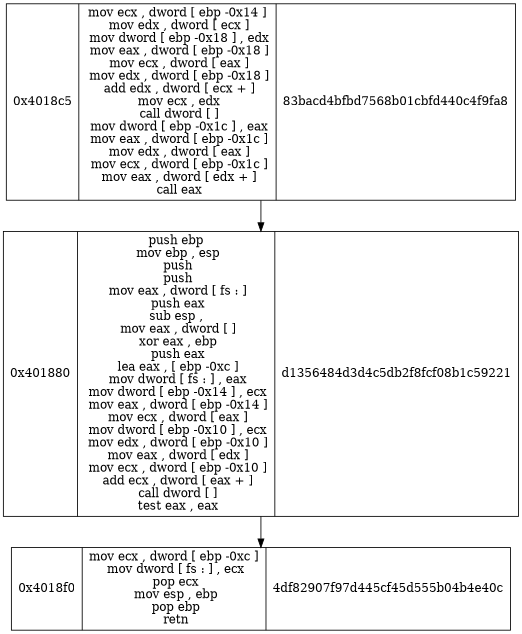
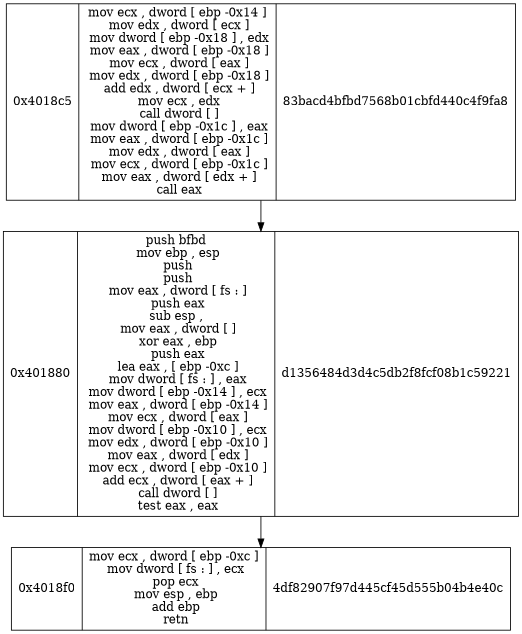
  digraph {
    node [shape=record]
-   n1 [label="0x401880|  push ebp\n mov ebp ,  esp\n push\n push\n mov eax ,  dword  [ fs : ]\n push eax\n sub esp , \n mov eax ,  dword  [ ]\n xor eax ,  ebp\n push eax\n lea eax ,   [ ebp -0xc ]\n mov dword  [ fs : ] ,  eax\n mov dword  [ ebp -0x14 ] ,  ecx\n mov eax ,  dword  [ ebp -0x14 ]\n mov ecx ,  dword  [ eax ]\n mov dword  [ ebp -0x10 ] ,  ecx\n mov edx ,  dword  [ ebp -0x10 ]\n mov eax ,  dword  [ edx ]\n mov ecx ,  dword  [ ebp -0x10 ]\n add ecx ,  dword  [ eax + ]\n call dword  [ ]\n test eax ,  eax\n| d1356484d3d4c5db2f8fcf08b1c59221"]
-   n2 [label="0x4018f0|  mov ecx ,  dword  [ ebp -0xc ]\n mov dword  [ fs : ] ,  ecx\n pop ecx\n mov esp ,  ebp\n pop ebp\n retn\n| 4df82907f97d445cf45d555b04b4e40c"]
+   n1 [label="0x401880|  push bfbd\n mov ebp ,  esp\n push\n push\n mov eax ,  dword  [ fs : ]\n push eax\n sub esp , \n mov eax ,  dword  [ ]\n xor eax ,  ebp\n push eax\n lea eax ,   [ ebp -0xc ]\n mov dword  [ fs : ] ,  eax\n mov dword  [ ebp -0x14 ] ,  ecx\n mov eax ,  dword  [ ebp -0x14 ]\n mov ecx ,  dword  [ eax ]\n mov dword  [ ebp -0x10 ] ,  ecx\n mov edx ,  dword  [ ebp -0x10 ]\n mov eax ,  dword  [ edx ]\n mov ecx ,  dword  [ ebp -0x10 ]\n add ecx ,  dword  [ eax + ]\n call dword  [ ]\n test eax ,  eax\n| d1356484d3d4c5db2f8fcf08b1c59221"]
+   n2 [label="0x4018f0|  mov ecx ,  dword  [ ebp -0xc ]\n mov dword  [ fs : ] ,  ecx\n pop ecx\n mov esp ,  ebp\n add ebp\n retn\n| 4df82907f97d445cf45d555b04b4e40c"]
    n3 [label="0x4018c5|  mov ecx ,  dword  [ ebp -0x14 ]\n mov edx ,  dword  [ ecx ]\n mov dword  [ ebp -0x18 ] ,  edx\n mov eax ,  dword  [ ebp -0x18 ]\n mov ecx ,  dword  [ eax ]\n mov edx ,  dword  [ ebp -0x18 ]\n add edx ,  dword  [ ecx + ]\n mov ecx ,  edx\n call dword  [ ]\n mov dword  [ ebp -0x1c ] ,  eax\n mov eax ,  dword  [ ebp -0x1c ]\n mov edx ,  dword  [ eax ]\n mov ecx ,  dword  [ ebp -0x1c ]\n mov eax ,  dword  [ edx + ]\n call eax\n| 83bacd4bfbd7568b01cbfd440c4f9fa8"]
    n1 -> n2
    n3 -> n1
  }
